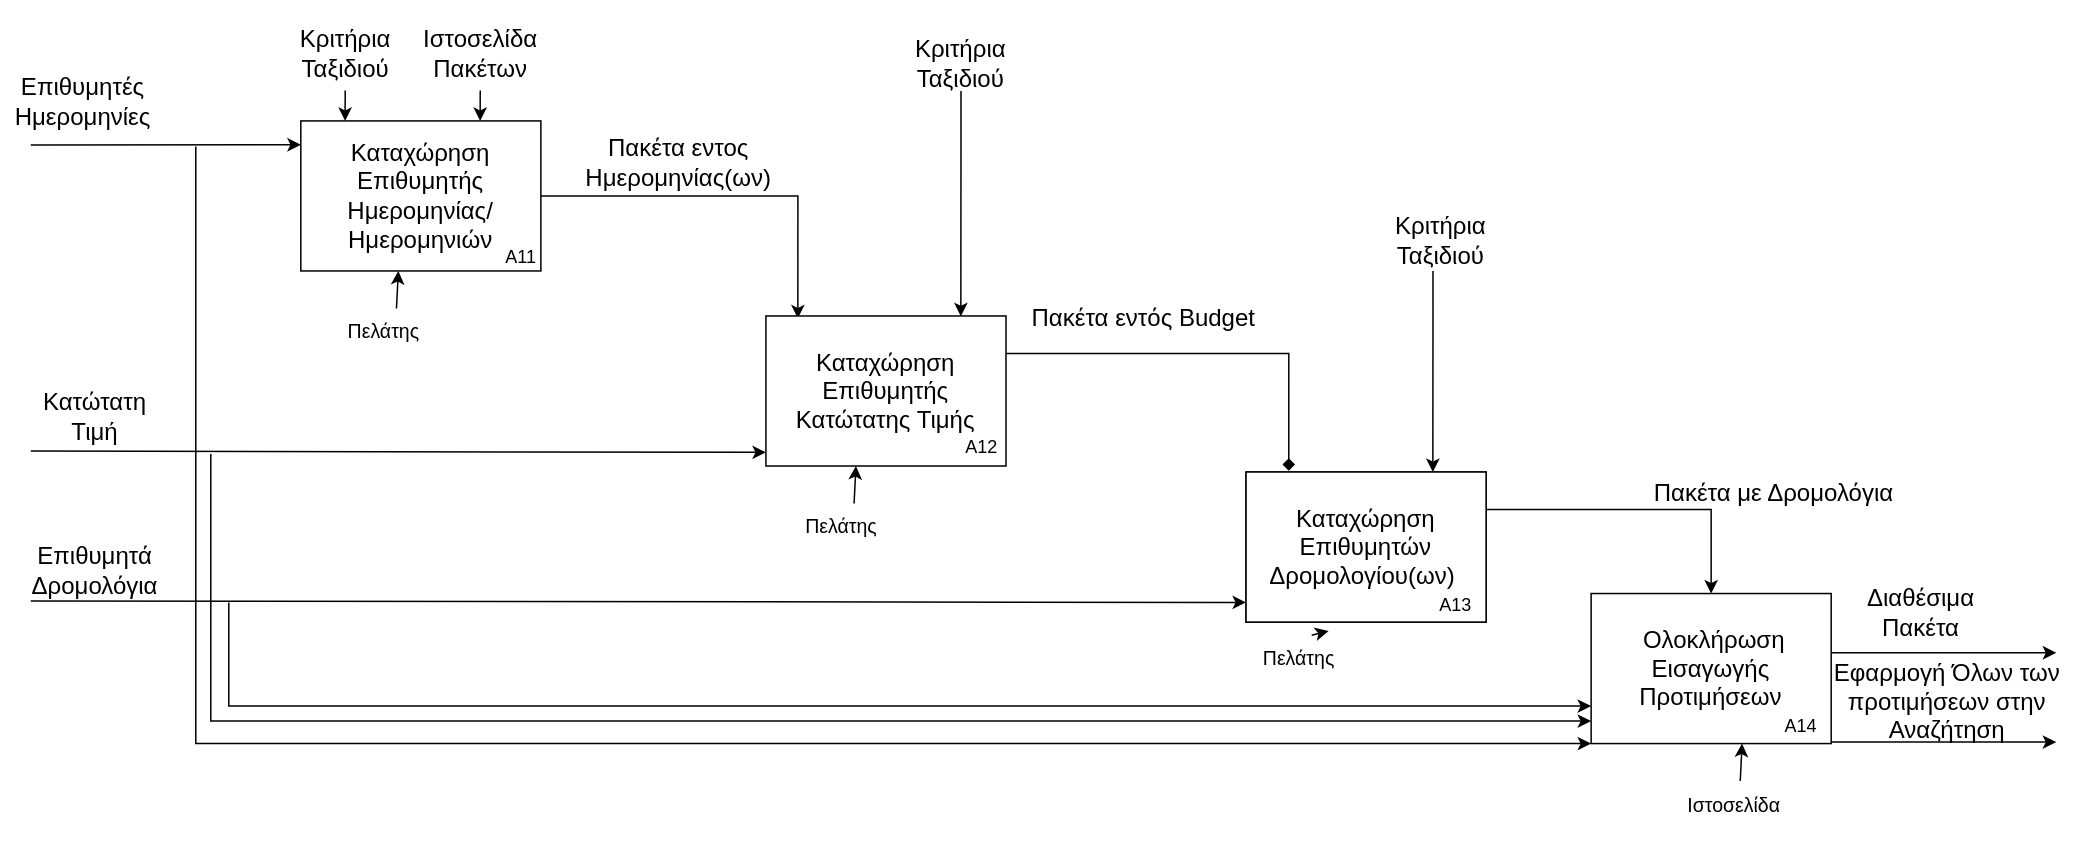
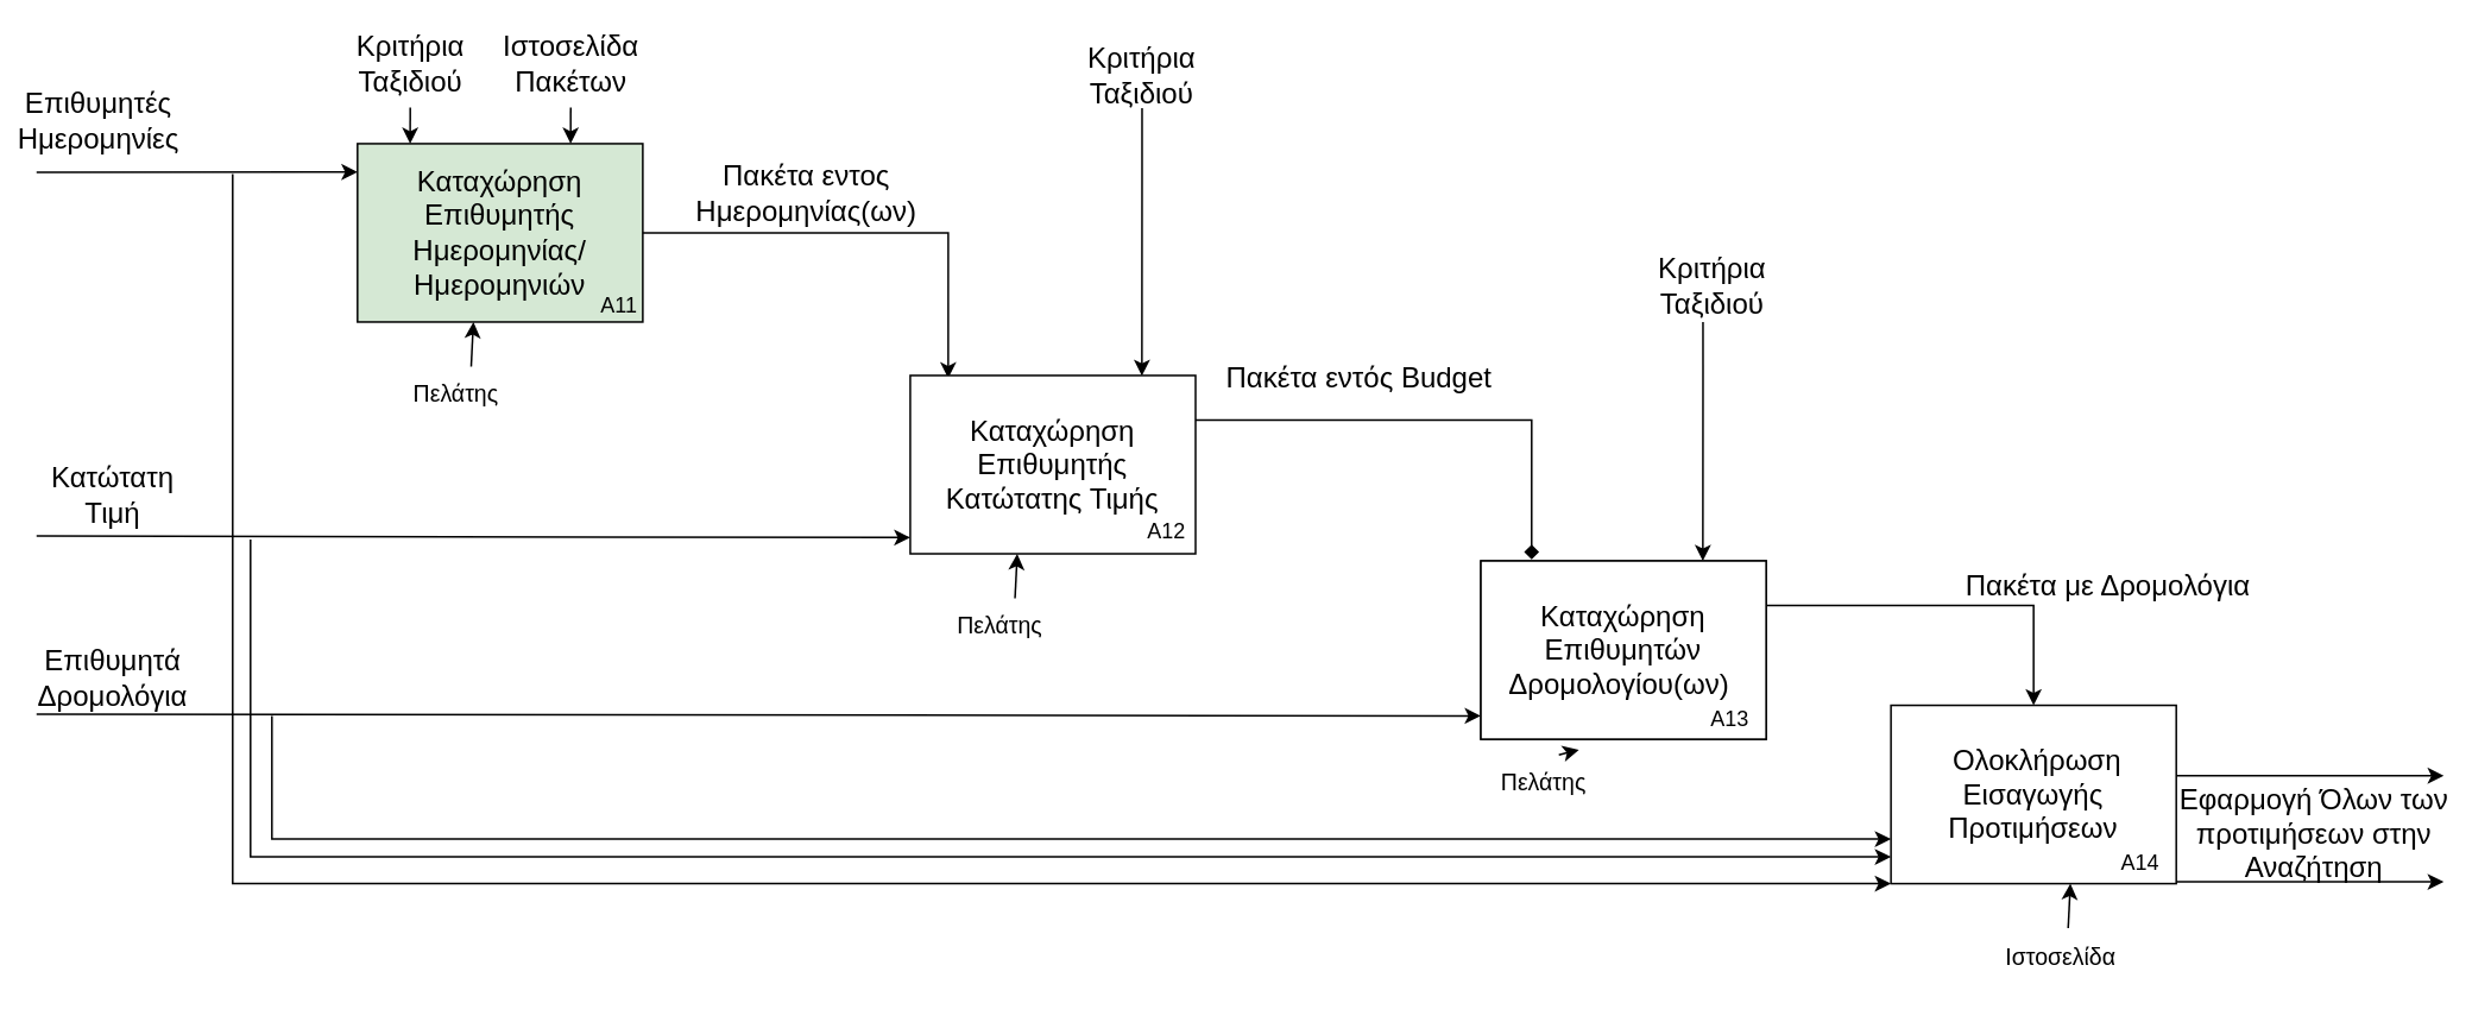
  <mxCell id="0" />
  <mxCell id="1" parent="0" />
  <mxCell id="2" value="Επιθυμητές Ημερομηνίες" style="text;html=1;strokeColor=none;fillColor=none;align=center;verticalAlign=middle;whiteSpace=wrap;rounded=0;fontSize=16;" parent="1" vertex="1"><mxGeometry x="25" y="52" width="60" height="30" as="geometry" /></mxCell>
  <mxCell id="3" style="edgeStyle=orthogonalEdgeStyle;rounded=0;orthogonalLoop=1;jettySize=auto;html=1;exitX=1;exitY=0.5;exitDx=0;exitDy=0;entryX=0.133;entryY=0.016;entryDx=0;entryDy=0;entryPerimeter=0;" edge="1" parent="1" source="4" target="21"><mxGeometry relative="1" as="geometry" /></mxCell>
- <mxCell id="4" value="Καταχώρηση Επιθυμητής Ημερομηνίας/Ημερομηνιών" style="rounded=0;whiteSpace=wrap;html=1;fontSize=16;" parent="1" vertex="1"><mxGeometry x="200" y="80" width="160" height="100" as="geometry" /></mxCell>
+ <mxCell id="4" value="Καταχώρηση Επιθυμητής Ημερομηνίας/Ημερομηνιών" style="rounded=0;whiteSpace=wrap;html=1;fontSize=16;fillColor=#d5e8d4;" parent="1" vertex="1"><mxGeometry x="200" y="80" width="160" height="100" as="geometry" /></mxCell>
  <mxCell id="5" value="A11&lt;br&gt;" style="text;html=1;strokeColor=none;fillColor=none;align=center;verticalAlign=middle;whiteSpace=wrap;rounded=0;fontSize=12;" parent="1" vertex="1"><mxGeometry x="317" y="156" width="60" height="30" as="geometry" /></mxCell>
  <mxCell id="6" value="Κατώτατη Τιμή" style="text;html=1;strokeColor=none;fillColor=none;align=center;verticalAlign=middle;whiteSpace=wrap;rounded=0;fontSize=16;" parent="1" vertex="1"><mxGeometry x="33" y="262" width="60" height="30" as="geometry" /></mxCell>
  <mxCell id="7" value="" style="endArrow=classic;html=1;rounded=0;fontSize=16;entryX=-0.003;entryY=0.059;entryDx=0;entryDy=0;entryPerimeter=0;" parent="1" edge="1"><mxGeometry width="50" height="50" relative="1" as="geometry"><mxPoint x="20" y="96" as="sourcePoint" /><mxPoint x="200" y="95.9" as="targetPoint" /></mxGeometry></mxCell>
  <mxCell id="8" style="edgeStyle=orthogonalEdgeStyle;rounded=0;orthogonalLoop=1;jettySize=auto;html=1;entryX=0.187;entryY=0.002;entryDx=0;entryDy=0;fontSize=16;entryPerimeter=0;" parent="1" edge="1"><mxGeometry relative="1" as="geometry"><mxPoint x="229.58" y="59.8" as="sourcePoint" /><mxPoint x="229.5" y="80" as="targetPoint" /><Array as="points" /></mxGeometry></mxCell>
  <mxCell id="9" value="Κριτήρια&lt;br&gt;Ταξιδιού" style="text;html=1;strokeColor=none;fillColor=none;align=center;verticalAlign=middle;whiteSpace=wrap;rounded=0;fontSize=16;" parent="1" vertex="1"><mxGeometry x="200" y="20" width="60" height="30" as="geometry" /></mxCell>
  <mxCell id="10" value="" style="endArrow=classic;html=1;rounded=0;fontSize=16;entryX=-0.003;entryY=0.059;entryDx=0;entryDy=0;entryPerimeter=0;" parent="1" edge="1"><mxGeometry width="50" height="50" relative="1" as="geometry"><mxPoint x="20" y="300" as="sourcePoint" /><mxPoint x="510" y="300.9" as="targetPoint" /></mxGeometry></mxCell>
  <mxCell id="11" style="edgeStyle=orthogonalEdgeStyle;rounded=0;orthogonalLoop=1;jettySize=auto;html=1;entryX=0.187;entryY=0.002;entryDx=0;entryDy=0;fontSize=16;entryPerimeter=0;" parent="1" edge="1"><mxGeometry relative="1" as="geometry"><mxPoint x="640" y="60" as="sourcePoint" /><mxPoint x="639.92" y="210.2" as="targetPoint" /><Array as="points"><mxPoint x="640" y="100" /><mxPoint x="640" y="100" /></Array></mxGeometry></mxCell>
  <mxCell id="12" value="Κριτήρια&lt;br&gt;Ταξιδιού" style="text;html=1;strokeColor=none;fillColor=none;align=center;verticalAlign=middle;whiteSpace=wrap;rounded=0;fontSize=16;" parent="1" vertex="1"><mxGeometry x="610" y="27" width="60" height="30" as="geometry" /></mxCell>
  <mxCell id="13" value="Πακέτα εντος Ημερομηνίας(ων)" style="text;html=1;strokeColor=none;fillColor=none;align=center;verticalAlign=middle;whiteSpace=wrap;rounded=0;fontSize=16;" parent="1" vertex="1"><mxGeometry x="350" y="100" width="204" height="15" as="geometry" /></mxCell>
  <mxCell id="14" value="Πελάτης" style="text;html=1;align=center;verticalAlign=middle;resizable=0;points=[];autosize=1;strokeColor=none;fillColor=none;fontSize=13;" parent="1" vertex="1"><mxGeometry x="220" y="205" width="70" height="30" as="geometry" /></mxCell>
  <mxCell id="15" value="" style="endArrow=classic;html=1;rounded=0;fontSize=16;exitX=0.625;exitY=0;exitDx=0;exitDy=0;exitPerimeter=0;entryX=0.25;entryY=1;entryDx=0;entryDy=0;" parent="1" source="14" edge="1"><mxGeometry width="50" height="50" relative="1" as="geometry"><mxPoint x="315" y="310" as="sourcePoint" /><mxPoint x="265" y="180" as="targetPoint" /></mxGeometry></mxCell>
  <mxCell id="16" value="Πελάτης" style="text;html=1;align=center;verticalAlign=middle;resizable=0;points=[];autosize=1;strokeColor=none;fillColor=none;fontSize=13;" parent="1" vertex="1"><mxGeometry x="525" y="335" width="70" height="30" as="geometry" /></mxCell>
  <mxCell id="17" value="" style="endArrow=classic;html=1;rounded=0;fontSize=16;exitX=0.625;exitY=0;exitDx=0;exitDy=0;exitPerimeter=0;entryX=0.25;entryY=1;entryDx=0;entryDy=0;" parent="1" source="16" edge="1"><mxGeometry width="50" height="50" relative="1" as="geometry"><mxPoint x="620" y="440" as="sourcePoint" /><mxPoint x="570" y="310" as="targetPoint" /></mxGeometry></mxCell>
  <mxCell id="18" value="Α12" style="text;html=1;strokeColor=none;fillColor=none;align=center;verticalAlign=middle;whiteSpace=wrap;rounded=0;fontSize=12;" parent="1" vertex="1"><mxGeometry x="624" y="284" width="60" height="30" as="geometry" /></mxCell>
  <mxCell id="19" value="" style="rounded=0;whiteSpace=wrap;html=1;fontSize=16;" parent="1" vertex="1"><mxGeometry x="830" y="314" width="160" height="100" as="geometry" /></mxCell>
  <mxCell id="20" style="edgeStyle=orthogonalEdgeStyle;rounded=0;orthogonalLoop=1;jettySize=auto;html=1;exitX=1;exitY=0.25;exitDx=0;exitDy=0;entryX=0.178;entryY=-0.008;entryDx=0;entryDy=0;entryPerimeter=0;endArrow=diamond;" edge="1" parent="1" source="21" target="27"><mxGeometry relative="1" as="geometry" /></mxCell>
  <mxCell id="21" value="Καταχώρηση Επιθυμητής Κατώτατης Τιμής" style="rounded=0;whiteSpace=wrap;html=1;fontSize=16;" parent="1" vertex="1"><mxGeometry x="510" y="210" width="160" height="100" as="geometry" /></mxCell>
  <mxCell id="22" value="" style="endArrow=classic;html=1;rounded=0;fontSize=16;entryX=-0.003;entryY=0.059;entryDx=0;entryDy=0;entryPerimeter=0;" parent="1" edge="1"><mxGeometry width="50" height="50" relative="1" as="geometry"><mxPoint x="20" y="400" as="sourcePoint" /><mxPoint x="830" y="400.9" as="targetPoint" /></mxGeometry></mxCell>
  <mxCell id="23" value="Επιθυμητά Δρομολόγια" style="text;html=1;strokeColor=none;fillColor=none;align=center;verticalAlign=middle;whiteSpace=wrap;rounded=0;fontSize=16;" parent="1" vertex="1"><mxGeometry x="33" y="365" width="60" height="30" as="geometry" /></mxCell>
  <mxCell id="24" style="edgeStyle=orthogonalEdgeStyle;rounded=0;orthogonalLoop=1;jettySize=auto;html=1;entryX=0.187;entryY=0.002;entryDx=0;entryDy=0;fontSize=16;entryPerimeter=0;" parent="1" edge="1"><mxGeometry relative="1" as="geometry"><mxPoint x="954.58" y="180" as="sourcePoint" /><mxPoint x="954.5" y="314" as="targetPoint" /><Array as="points"><mxPoint x="954.58" y="203.8" /><mxPoint x="954.58" y="203.8" /></Array></mxGeometry></mxCell>
  <mxCell id="25" value="Κριτήρια&lt;br&gt;Ταξιδιού" style="text;html=1;strokeColor=none;fillColor=none;align=center;verticalAlign=middle;whiteSpace=wrap;rounded=0;fontSize=16;" parent="1" vertex="1"><mxGeometry x="930" y="114.2" width="60" height="90.8" as="geometry" /></mxCell>
  <mxCell id="26" style="edgeStyle=orthogonalEdgeStyle;rounded=0;orthogonalLoop=1;jettySize=auto;html=1;exitX=1;exitY=0.25;exitDx=0;exitDy=0;entryX=0.5;entryY=0;entryDx=0;entryDy=0;" edge="1" parent="1" source="27" target="35"><mxGeometry relative="1" as="geometry" /></mxCell>
  <mxCell id="27" value="Καταχώρηση Eπιθυμητών Δρομολογίου(ων)&amp;nbsp;" style="rounded=0;whiteSpace=wrap;html=1;fontSize=16;" parent="1" vertex="1"><mxGeometry x="830" y="314" width="160" height="100" as="geometry" /></mxCell>
  <mxCell id="28" value="Πελάτης" style="text;html=1;align=center;verticalAlign=middle;resizable=0;points=[];autosize=1;strokeColor=none;fillColor=none;fontSize=13;" parent="1" vertex="1"><mxGeometry x="830" y="422.75" width="70" height="30" as="geometry" /></mxCell>
  <mxCell id="29" value="" style="endArrow=classic;html=1;rounded=0;fontSize=16;exitX=0.625;exitY=0;exitDx=0;exitDy=0;exitPerimeter=0;entryX=0.25;entryY=1;entryDx=0;entryDy=0;" parent="1" source="28" edge="1"><mxGeometry width="50" height="50" relative="1" as="geometry"><mxPoint x="935" y="550" as="sourcePoint" /><mxPoint x="885" y="420" as="targetPoint" /></mxGeometry></mxCell>
  <mxCell id="30" style="edgeStyle=orthogonalEdgeStyle;rounded=0;orthogonalLoop=1;jettySize=auto;html=1;entryX=0.187;entryY=0.002;entryDx=0;entryDy=0;fontSize=16;entryPerimeter=0;" parent="1" edge="1"><mxGeometry relative="1" as="geometry"><mxPoint x="319.58" y="59.8" as="sourcePoint" /><mxPoint x="319.5" y="80" as="targetPoint" /><Array as="points" /></mxGeometry></mxCell>
  <mxCell id="31" value="Ιστοσελίδα Πακέτων" style="text;html=1;strokeColor=none;fillColor=none;align=center;verticalAlign=middle;whiteSpace=wrap;rounded=0;fontSize=16;" parent="1" vertex="1"><mxGeometry x="290" y="20" width="60" height="30" as="geometry" /></mxCell>
  <mxCell id="32" value="Α12&lt;br&gt;" style="text;html=1;strokeColor=none;fillColor=none;align=center;verticalAlign=middle;whiteSpace=wrap;rounded=0;fontSize=12;" parent="1" vertex="1"><mxGeometry x="624" y="283" width="60" height="30" as="geometry" /></mxCell>
  <mxCell id="33" value="Α13&lt;br&gt;" style="text;html=1;strokeColor=none;fillColor=none;align=center;verticalAlign=middle;whiteSpace=wrap;rounded=0;fontSize=12;" parent="1" vertex="1"><mxGeometry x="940" y="388" width="60" height="30" as="geometry" /></mxCell>
  <mxCell id="34" value="Πακέτα εντός Budget" style="text;html=1;strokeColor=none;fillColor=none;align=center;verticalAlign=middle;whiteSpace=wrap;rounded=0;fontSize=16;" vertex="1" parent="1"><mxGeometry x="660" y="203" width="204" height="15" as="geometry" /></mxCell>
  <mxCell id="35" value="&amp;nbsp;Ολοκλήρωση Εισαγωγής Προτιμήσεων" style="rounded=0;whiteSpace=wrap;html=1;fontSize=16;" vertex="1" parent="1"><mxGeometry x="1060" y="395" width="160" height="100" as="geometry" /></mxCell>
- <mxCell id="36" value="Διαθέσιμα Πακέτα" style="text;html=1;strokeColor=none;fillColor=none;align=center;verticalAlign=middle;whiteSpace=wrap;rounded=0;fontSize=16;" vertex="1" parent="1"><mxGeometry x="1250" y="392.75" width="60" height="30" as="geometry" /></mxCell>
  <mxCell id="37" value="Εφαρμογή Όλων των προτιμήσεων στην Αναζήτηση" style="text;html=1;strokeColor=none;fillColor=none;align=center;verticalAlign=middle;whiteSpace=wrap;rounded=0;fontSize=16;" vertex="1" parent="1"><mxGeometry x="1220" y="451.87" width="155" height="30" as="geometry" /></mxCell>
  <mxCell id="38" style="edgeStyle=orthogonalEdgeStyle;rounded=0;orthogonalLoop=1;jettySize=auto;html=1;exitX=1;exitY=0.25;exitDx=0;exitDy=0;" edge="1" parent="1"><mxGeometry relative="1" as="geometry"><mxPoint x="1220" y="434.5" as="sourcePoint" /><mxPoint x="1370" y="434.5" as="targetPoint" /></mxGeometry></mxCell>
  <mxCell id="39" style="edgeStyle=orthogonalEdgeStyle;rounded=0;orthogonalLoop=1;jettySize=auto;html=1;exitX=1;exitY=0.25;exitDx=0;exitDy=0;" edge="1" parent="1"><mxGeometry relative="1" as="geometry"><mxPoint x="1220" y="494" as="sourcePoint" /><mxPoint x="1370" y="494" as="targetPoint" /></mxGeometry></mxCell>
  <mxCell id="40" value="Πακέτα με Δρομολόγια" style="text;html=1;strokeColor=none;fillColor=none;align=center;verticalAlign=middle;whiteSpace=wrap;rounded=0;fontSize=16;" vertex="1" parent="1"><mxGeometry x="1080" y="320" width="204" height="15" as="geometry" /></mxCell>
  <mxCell id="41" value="Ιστοσελίδα" style="text;html=1;align=center;verticalAlign=middle;resizable=0;points=[];autosize=1;strokeColor=none;fillColor=none;fontSize=13;" vertex="1" parent="1"><mxGeometry x="1110" y="521" width="90" height="30" as="geometry" /></mxCell>
  <mxCell id="42" value="" style="endArrow=classic;html=1;rounded=0;fontSize=16;exitX=0.625;exitY=0;exitDx=0;exitDy=0;exitPerimeter=0;entryX=0.25;entryY=1;entryDx=0;entryDy=0;" edge="1" parent="1"><mxGeometry width="50" height="50" relative="1" as="geometry"><mxPoint x="1159.38" y="520" as="sourcePoint" /><mxPoint x="1160.63" y="495" as="targetPoint" /></mxGeometry></mxCell>
  <mxCell id="43" value="Α14&lt;br&gt;" style="text;html=1;strokeColor=none;fillColor=none;align=center;verticalAlign=middle;whiteSpace=wrap;rounded=0;fontSize=12;" vertex="1" parent="1"><mxGeometry x="1170" y="469" width="60" height="30" as="geometry" /></mxCell>
  <mxCell id="44" value="" style="endArrow=classic;html=1;rounded=0;entryX=0;entryY=1;entryDx=0;entryDy=0;" edge="1" parent="1" target="35"><mxGeometry width="50" height="50" relative="1" as="geometry"><mxPoint x="130" y="97" as="sourcePoint" /><mxPoint x="130" y="470" as="targetPoint" /><Array as="points"><mxPoint x="130" y="495" /></Array></mxGeometry></mxCell>
  <mxCell id="45" value="" style="endArrow=classic;html=1;rounded=0;" edge="1" parent="1"><mxGeometry width="50" height="50" relative="1" as="geometry"><mxPoint x="140" y="302" as="sourcePoint" /><mxPoint x="1060" y="480" as="targetPoint" /><Array as="points"><mxPoint x="140" y="480" /></Array></mxGeometry></mxCell>
  <mxCell id="46" value="" style="endArrow=classic;html=1;rounded=0;entryX=0;entryY=0.75;entryDx=0;entryDy=0;" edge="1" parent="1" target="35"><mxGeometry width="50" height="50" relative="1" as="geometry"><mxPoint x="152" y="401" as="sourcePoint" /><mxPoint x="202" y="351" as="targetPoint" /><Array as="points"><mxPoint x="152" y="470" /></Array></mxGeometry></mxCell>
